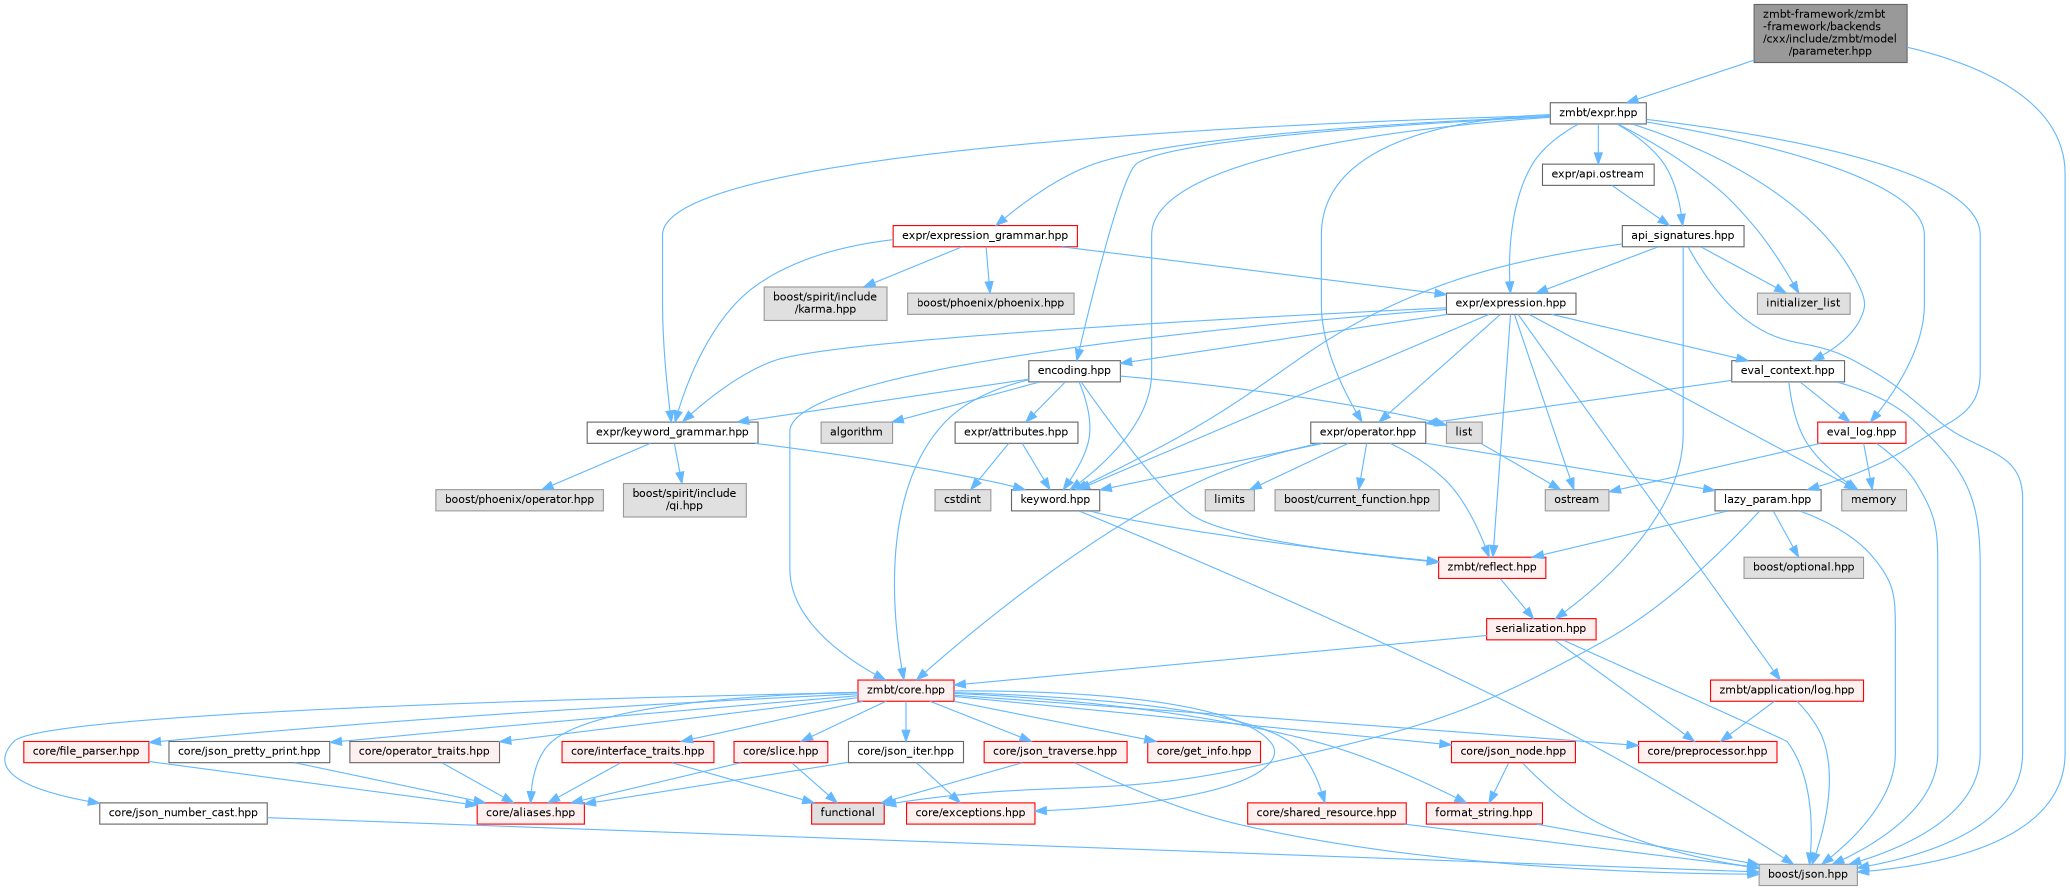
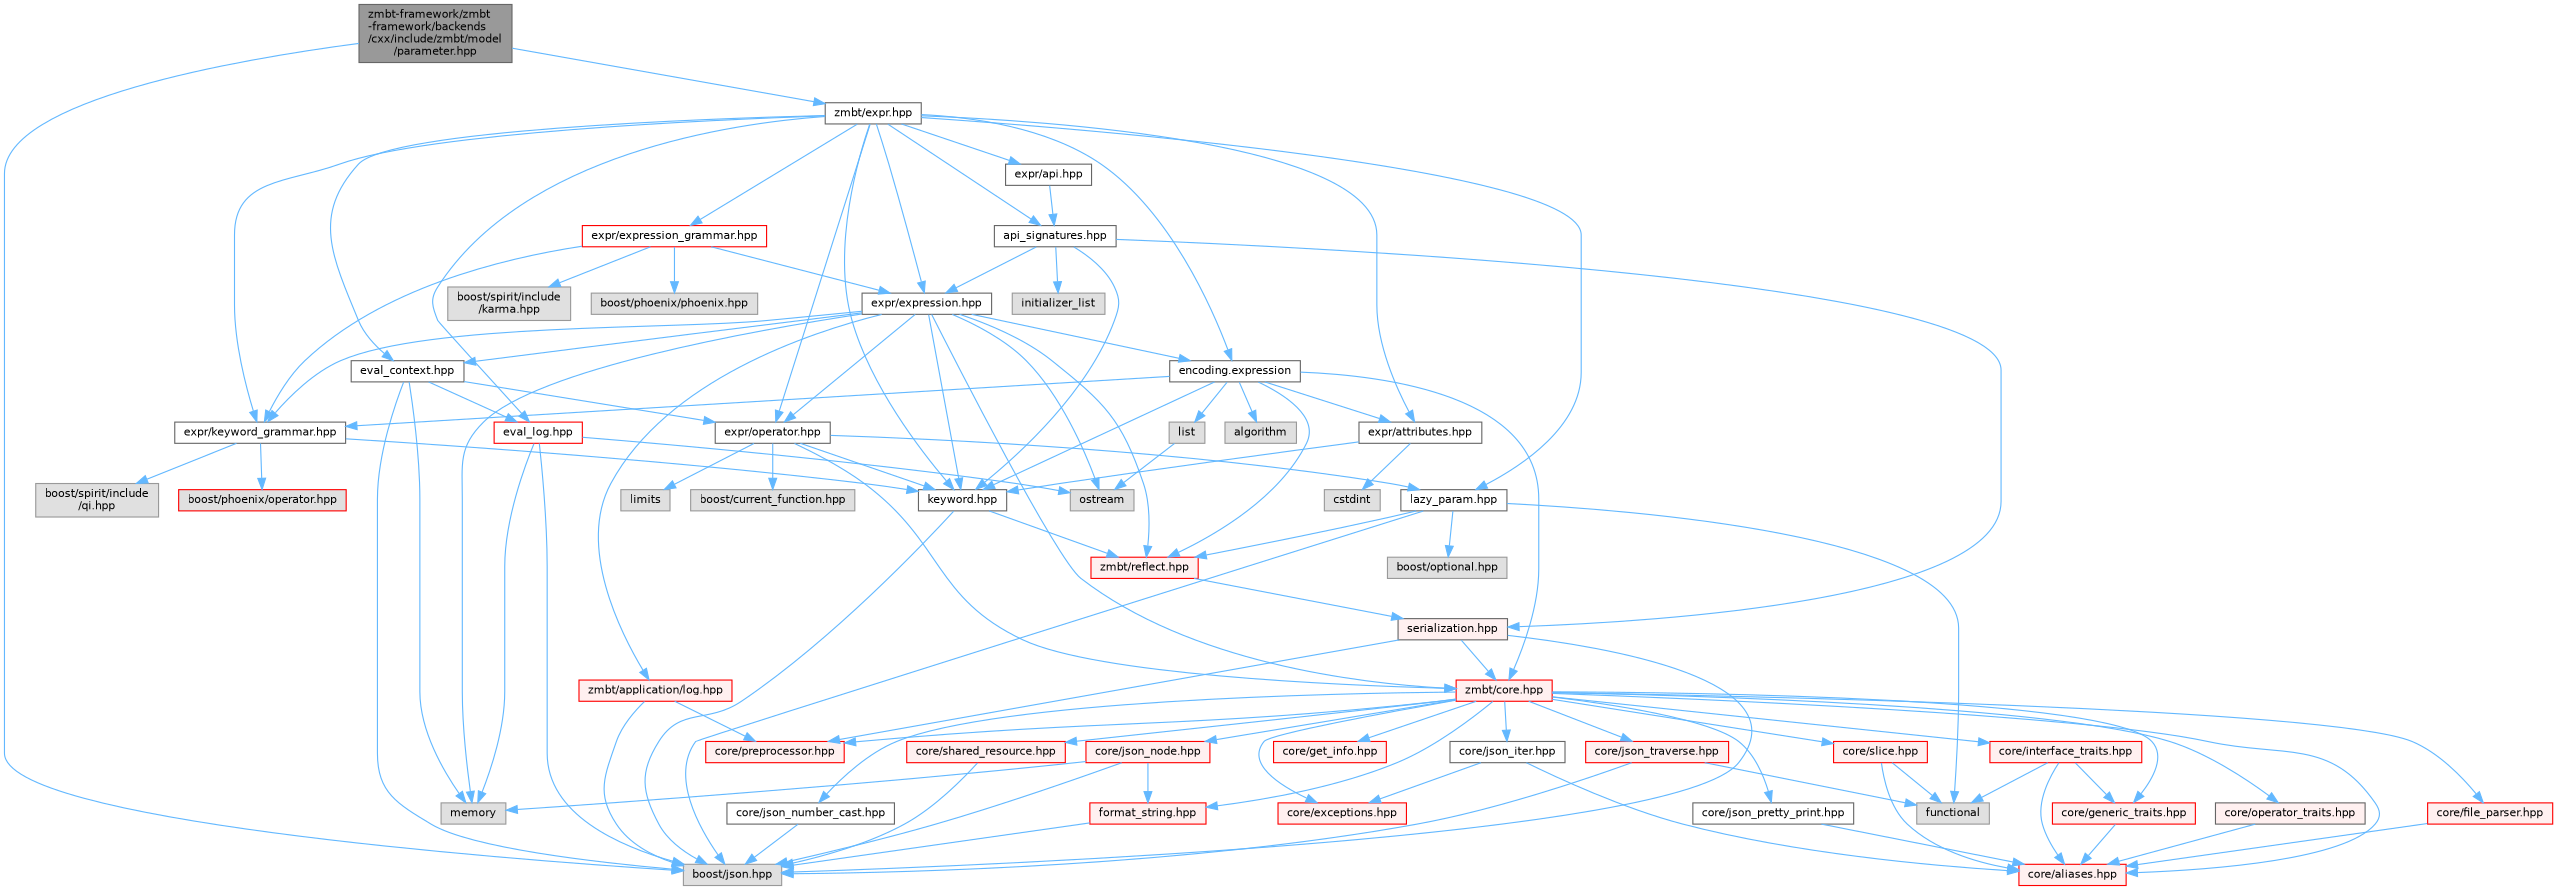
  digraph {
    node [color=red fillcolor="#FFF0F0" fontname=Helvetica fontsize=10 shape=box style=filled]
    edge [color=steelblue1 fontname=Helvetica fontsize=10 labelfontname=Helvetica labelfontsize=10 style=solid]
    n1 [color=gray40 fillcolor=grey60 fontcolor=black height=0.2 label="zmbt-framework/zmbt\l-framework/backends\l/cxx/include/zmbt/model\l/parameter.hpp" width=0.4]
    n2 [color=grey60 fillcolor="#E0E0E0" height=0.2 label="boost/json.hpp" width=0.4]
    n3 [color=grey40 fillcolor=white height=0.2 label="zmbt/expr.hpp" width=0.4]
    n4 [color=grey40 fillcolor=white height=0.2 label="expr/operator.hpp" width=0.4]
    n5 [color=grey40 fillcolor=white height=0.2 label="keyword.hpp" width=0.4]
    n6 [color=grey40 fillcolor=white height=0.2 label="lazy_param.hpp" width=0.4]
    n7 [color=grey40 fillcolor=white height=0.2 label="expr/keyword_grammar.hpp" width=0.4]
    n8 [color=grey40 fillcolor=white height=0.2 label="expr/attributes.hpp" width=0.4]
    n9 [color=grey40 fillcolor=white height=0.2 label="expr/expression.hpp" width=0.4]
-   n10 [color=grey40 fillcolor=white height=0.2 label="encoding.hpp" width=0.4]
+   n10 [color=grey40 fillcolor=white height=0.2 label="encoding.expression" width=0.4]
    n11 [color=grey40 fillcolor=white height=0.2 label="eval_context.hpp" width=0.4]
    n12 [fillcolor=white height=0.2 label="eval_log.hpp" width=0.4]
    n13 [fillcolor=white height=0.2 label="expr/expression_grammar.hpp" width=0.4]
-   n14 [color=grey40 fillcolor=white height=0.2 label="expr/api.ostream" width=0.4]
+   n14 [color=grey40 fillcolor=white height=0.2 label="expr/api.hpp" width=0.4]
    n15 [color=grey40 fillcolor=white height=0.2 label="api_signatures.hpp" width=0.4]
    n16 [color=grey60 fillcolor="#E0E0E0" height=0.2 label=limits width=0.4]
    n17 [height=0.2 label="zmbt/core.hpp" width=0.4]
    n18 [height=0.2 label="zmbt/reflect.hpp" width=0.4]
    n19 [color=grey60 fillcolor="#E0E0E0" height=0.2 label="boost/current_function.hpp" width=0.4]
-   n20 [fillcolor="#E0E0E0" height=0.2 label=functional width=0.4]
+   n20 [color=grey60 fillcolor="#E0E0E0" height=0.2 label=functional width=0.4]
    n21 [color=grey60 fillcolor="#E0E0E0" height=0.2 label="boost/optional.hpp" width=0.4]
    n22 [color=grey60 fillcolor="#E0E0E0" height=0.2 label="boost/spirit/include\l/qi.hpp" width=0.4]
-   n23 [color=grey60 fillcolor="#E0E0E0" height=0.2 label="boost/phoenix/operator.hpp" width=0.4]
+   n23 [fillcolor="#E0E0E0" height=0.2 label="boost/phoenix/operator.hpp" width=0.4]
    n24 [color=grey60 fillcolor="#E0E0E0" height=0.2 label=cstdint width=0.4]
    n25 [color=grey60 fillcolor="#E0E0E0" height=0.2 label=memory width=0.4]
    n26 [color=grey60 fillcolor="#E0E0E0" height=0.2 label=ostream width=0.4]
    n27 [height=0.2 label="zmbt/application/log.hpp" width=0.4]
    n28 [color=grey60 fillcolor="#E0E0E0" height=0.2 label=algorithm width=0.4]
    n29 [color=grey60 fillcolor="#E0E0E0" height=0.2 label=list width=0.4]
    n30 [color=grey60 fillcolor="#E0E0E0" height=0.2 label="boost/phoenix/phoenix.hpp" width=0.4]
    n31 [color=grey60 fillcolor="#E0E0E0" height=0.2 label="boost/spirit/include\l/karma.hpp" width=0.4]
-   n32 [height=0.2 label="serialization.hpp" width=0.4]
+   n32 [color=grey40 height=0.2 label="serialization.hpp" width=0.4]
    n33 [color=grey60 fillcolor="#E0E0E0" height=0.2 label=initializer_list width=0.4]
    n34 [height=0.2 label="core/aliases.hpp" width=0.4]
    n35 [height=0.2 label="core/exceptions.hpp" width=0.4]
    n36 [height=0.2 label="format_string.hpp" width=0.4]
    n37 [height=0.2 label="core/file_parser.hpp" width=0.4]
+   n38 [height=0.2 label="core/generic_traits.hpp" width=0.4]
    n39 [height=0.2 label="core/get_info.hpp" width=0.4]
    n40 [height=0.2 label="core/interface_traits.hpp" width=0.4]
    n41 [color=grey40 fillcolor=white height=0.2 label="core/json_iter.hpp" width=0.4]
    n42 [height=0.2 label="core/json_node.hpp" width=0.4]
    n43 [color=grey40 fillcolor=white height=0.2 label="core/json_number_cast.hpp" width=0.4]
    n44 [height=0.2 label="core/json_traverse.hpp" width=0.4]
    n45 [color=grey40 fillcolor=white height=0.2 label="core/json_pretty_print.hpp" width=0.4]
    n46 [height=0.2 label="core/slice.hpp" width=0.4]
    n47 [height=0.2 label="core/preprocessor.hpp" width=0.4]
    n48 [color=grey40 height=0.2 label="core/operator_traits.hpp" width=0.4]
    n49 [height=0.2 label="core/shared_resource.hpp" width=0.4]
    n1 -> n2
    n1 -> n3
    n3 -> n4
    n3 -> n5
    n3 -> n6
    n3 -> n7
-   n3 -> n33
+   n3 -> n8
    n3 -> n9
    n3 -> n10
    n3 -> n11
    n3 -> n12
    n3 -> n13
    n3 -> n14
    n3 -> n15
    n4 -> n5
    n4 -> n6
    n4 -> n16
    n4 -> n17
-   n4 -> n18
    n4 -> n19
    n5 -> n2
    n5 -> n18
    n6 -> n2
    n6 -> n18
    n6 -> n20
    n6 -> n21
    n7 -> n5
    n7 -> n22
    n7 -> n23
    n8 -> n5
    n8 -> n24
    n9 -> n4
    n9 -> n5
    n9 -> n7
    n9 -> n10
    n9 -> n11
    n9 -> n17
    n9 -> n18
    n9 -> n25
    n9 -> n26
    n9 -> n27
    n10 -> n5
    n10 -> n7
    n10 -> n8
    n10 -> n17
    n10 -> n18
    n10 -> n28
    n10 -> n29
    n11 -> n2
    n11 -> n4
    n11 -> n12
    n11 -> n25
    n12 -> n2
    n12 -> n25
    n12 -> n26
    n13 -> n7
    n13 -> n9
    n13 -> n30
    n13 -> n31
    n14 -> n15
-   n15 -> n2
    n15 -> n5
    n15 -> n9
    n15 -> n32
    n15 -> n33
    n17 -> n34
    n17 -> n35
    n17 -> n36
    n17 -> n37
+   n17 -> n38
    n17 -> n39
    n17 -> n40
    n17 -> n41
    n17 -> n42
    n17 -> n43
    n17 -> n44
    n17 -> n45
    n17 -> n46
    n17 -> n47
    n17 -> n48
    n17 -> n49
    n18 -> n32
    n27 -> n2
    n27 -> n47
    n29 -> n26
    n32 -> n2
    n32 -> n17
    n32 -> n47
    n36 -> n2
    n37 -> n34
+   n38 -> n34
    n40 -> n20
    n40 -> n34
+   n40 -> n38
    n41 -> n34
    n41 -> n35
    n42 -> n2
+   n42 -> n25
    n42 -> n36
    n43 -> n2
    n44 -> n2
    n44 -> n20
    n45 -> n34
    n46 -> n20
    n46 -> n34
    n48 -> n34
    n49 -> n2
  }
